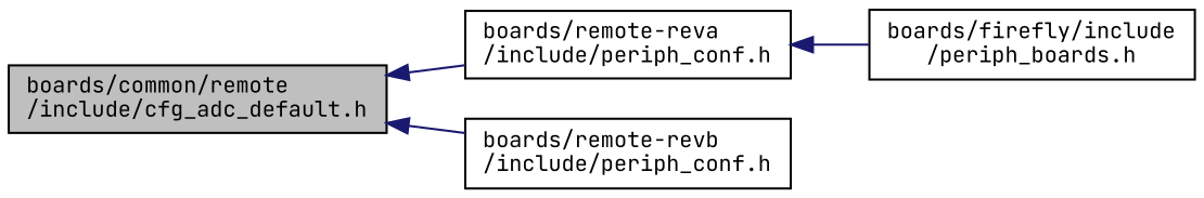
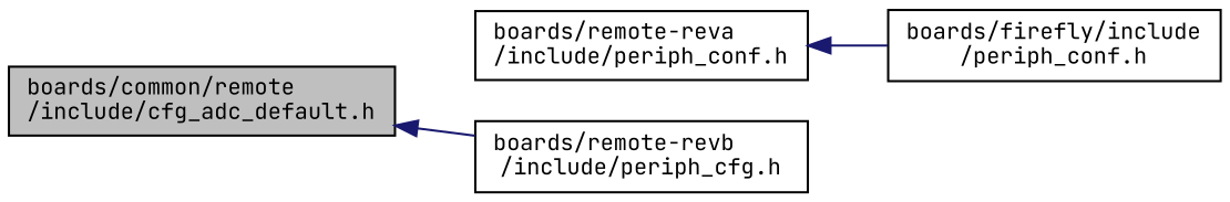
  digraph {
    fontname="JetBrains Mono"
    rankdir=LR
    node [color=black fillcolor=white fontname="JetBrains Mono" fontsize=10 shape=record style=filled]
    edge [color=midnightblue dir=back fontname="JetBrains Mono" fontsize=10 labelfontname=Helvetica labelfontsize=10 style=solid]
    n1 [fillcolor=grey75 fontcolor=black height=0.2 label="boards/common/remote\l/include/cfg_adc_default.h" width=0.4]
    n2 [height=0.2 label="boards/remote-reva\l/include/periph_conf.h" width=0.4]
-   n3 [height=0.2 label="boards/remote-revb\l/include/periph_conf.h" width=0.4]
-   n4 [height=0.2 label="boards/firefly/include\l/periph_boards.h" width=0.4]
-   n1 -> n2
+   n3 [height=0.2 label="boards/remote-revb\l/include/periph_cfg.h" width=0.4]
+   n4 [height=0.2 label="boards/firefly/include\l/periph_conf.h" width=0.4]
    n1 -> n3
    n2 -> n4
  }
